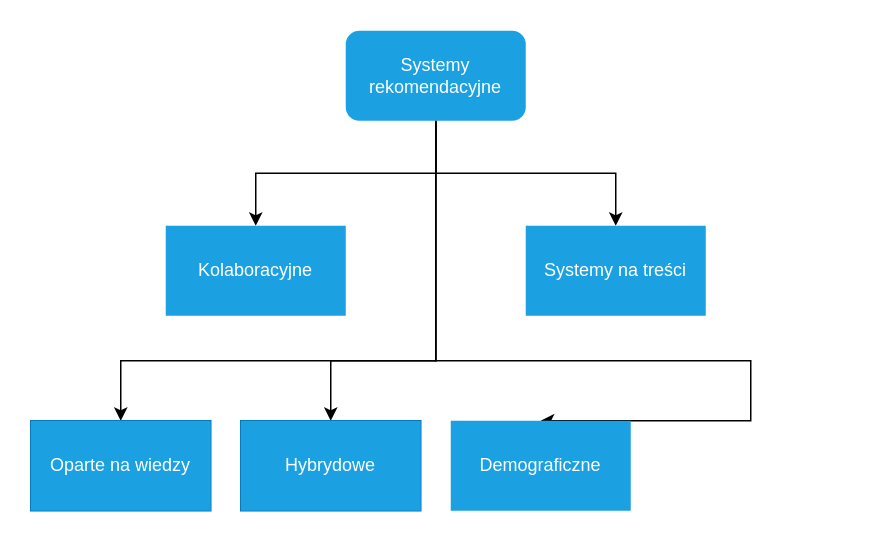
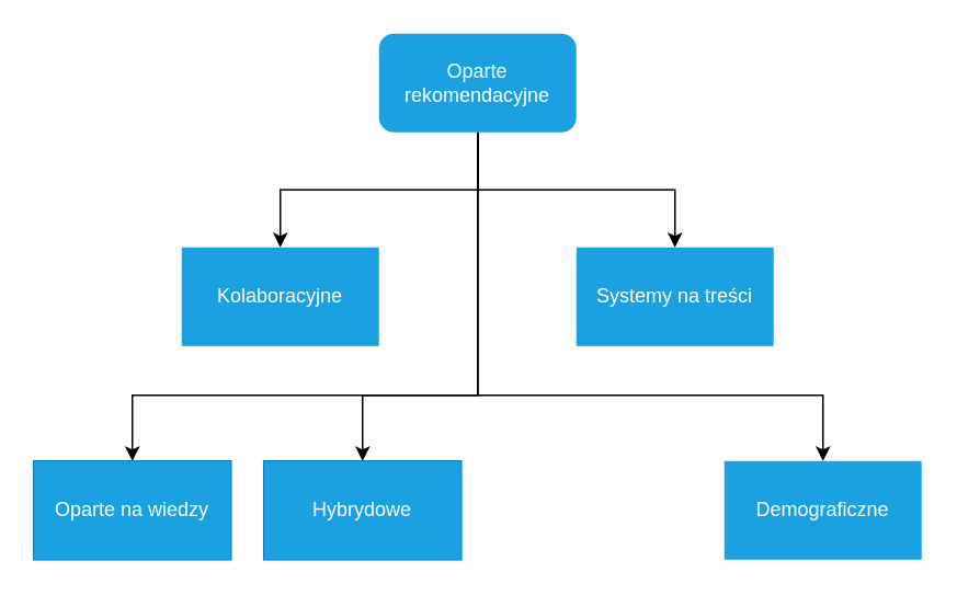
  <mxCell id="0" />
  <mxCell id="1" parent="0" />
  <mxCell id="2" style="edgeStyle=orthogonalEdgeStyle;rounded=0;orthogonalLoop=1;jettySize=auto;html=1;exitX=0.5;exitY=1;exitDx=0;exitDy=0;fontFamily=Helvetica;" edge="1" parent="1" source="7" target="8"><mxGeometry relative="1" as="geometry" /></mxCell>
  <mxCell id="3" style="edgeStyle=orthogonalEdgeStyle;rounded=0;orthogonalLoop=1;jettySize=auto;html=1;exitX=0.5;exitY=1;exitDx=0;exitDy=0;entryX=0.5;entryY=0;entryDx=0;entryDy=0;fontFamily=Helvetica;" edge="1" parent="1" source="7" target="11"><mxGeometry relative="1" as="geometry" /></mxCell>
  <mxCell id="4" style="edgeStyle=orthogonalEdgeStyle;rounded=0;orthogonalLoop=1;jettySize=auto;html=1;exitX=0.5;exitY=1;exitDx=0;exitDy=0;fontFamily=Helvetica;entryX=0.5;entryY=0;entryDx=0;entryDy=0;" edge="1" parent="1" source="7" target="12"><mxGeometry relative="1" as="geometry"><mxPoint x="290" y="220" as="targetPoint" /><Array as="points"><mxPoint x="290" y="240" /><mxPoint x="220" y="240" /></Array></mxGeometry></mxCell>
  <mxCell id="5" style="edgeStyle=orthogonalEdgeStyle;rounded=0;orthogonalLoop=1;jettySize=auto;html=1;exitX=0.5;exitY=1;exitDx=0;exitDy=0;entryX=0.5;entryY=0;entryDx=0;entryDy=0;fontFamily=Helvetica;" edge="1" parent="1" source="7" target="10"><mxGeometry relative="1" as="geometry"><Array as="points"><mxPoint x="290" y="240" /><mxPoint x="80" y="240" /></Array></mxGeometry></mxCell>
  <mxCell id="6" style="edgeStyle=orthogonalEdgeStyle;rounded=0;orthogonalLoop=1;jettySize=auto;html=1;exitX=0.5;exitY=1;exitDx=0;exitDy=0;entryX=0.5;entryY=0;entryDx=0;entryDy=0;fontFamily=Helvetica;" edge="1" parent="1" source="7" target="9"><mxGeometry relative="1" as="geometry"><Array as="points"><mxPoint x="290" y="240" /><mxPoint x="500" y="240" /></Array></mxGeometry></mxCell>
- <mxCell id="7" value="Systemy rekomendacyjne" style="rounded=1;whiteSpace=wrap;html=1;fontFamily=Helvetica;fillColor=#1ba1e2;fontColor=#ffffff;strokeColor=none;" vertex="1" parent="1"><mxGeometry x="230" y="20" width="120" height="60" as="geometry" /></mxCell>
+ <mxCell id="7" value="Oparte rekomendacyjne" style="rounded=1;whiteSpace=wrap;html=1;fontFamily=Helvetica;fillColor=#1ba1e2;fontColor=#ffffff;strokeColor=none;" vertex="1" parent="1"><mxGeometry x="230" y="20" width="120" height="60" as="geometry" /></mxCell>
  <mxCell id="8" value="Kolaboracyjne" style="rounded=0;whiteSpace=wrap;html=1;fontFamily=Helvetica;fillColor=#1ba1e2;strokeColor=none;fontColor=#ffffff;" vertex="1" parent="1"><mxGeometry x="110" y="150" width="120" height="60" as="geometry" /></mxCell>
- <mxCell id="9" value="Demograficzne" style="rounded=0;whiteSpace=wrap;html=1;fontFamily=Helvetica;fillColor=#1ba1e2;strokeColor=none;fontColor=#ffffff;fillStyle=auto;glass=0;" vertex="1" parent="1"><mxGeometry x="300" y="280" width="120" height="60" as="geometry" /></mxCell>
+ <mxCell id="9" value="Demograficzne" style="rounded=0;whiteSpace=wrap;html=1;fontFamily=Helvetica;fillColor=#1ba1e2;strokeColor=none;fontColor=#ffffff;fillStyle=auto;glass=0;" vertex="1" parent="1"><mxGeometry x="440" y="280" width="120" height="60" as="geometry" /></mxCell>
  <mxCell id="10" value="Oparte na wiedzy" style="rounded=0;whiteSpace=wrap;html=1;fontFamily=Helvetica;fillColor=#1ba1e2;strokeColor=#006EAF;fontColor=#ffffff;" vertex="1" parent="1"><mxGeometry x="20" y="280" width="120" height="60" as="geometry" /></mxCell>
  <mxCell id="11" value="Systemy na treści" style="rounded=0;whiteSpace=wrap;html=1;fontFamily=Helvetica;fillColor=#1ba1e2;strokeColor=none;fontColor=#ffffff;" vertex="1" parent="1"><mxGeometry x="350" y="150" width="120" height="60" as="geometry" /></mxCell>
  <mxCell id="12" value="Hybrydowe" style="rounded=0;whiteSpace=wrap;html=1;fontFamily=Helvetica;fillColor=#1ba1e2;strokeColor=#006EAF;fontColor=#ffffff;" vertex="1" parent="1"><mxGeometry x="160" y="280" width="120" height="60" as="geometry" /></mxCell>
  <mxCell id="13" value="Oparte na wiedzy" style="rounded=0;whiteSpace=wrap;html=1;fontFamily=Helvetica;fillColor=#1ba1e2;strokeColor=none;fontColor=#ffffff;" vertex="1" parent="1"><mxGeometry x="20" y="280" width="120" height="60" as="geometry" /></mxCell>
  <mxCell id="14" value="Hybrydowe" style="rounded=0;whiteSpace=wrap;html=1;fontFamily=Helvetica;fillColor=#1ba1e2;strokeColor=none;fontColor=#ffffff;" vertex="1" parent="1"><mxGeometry x="160" y="280" width="120" height="60" as="geometry" /></mxCell>
